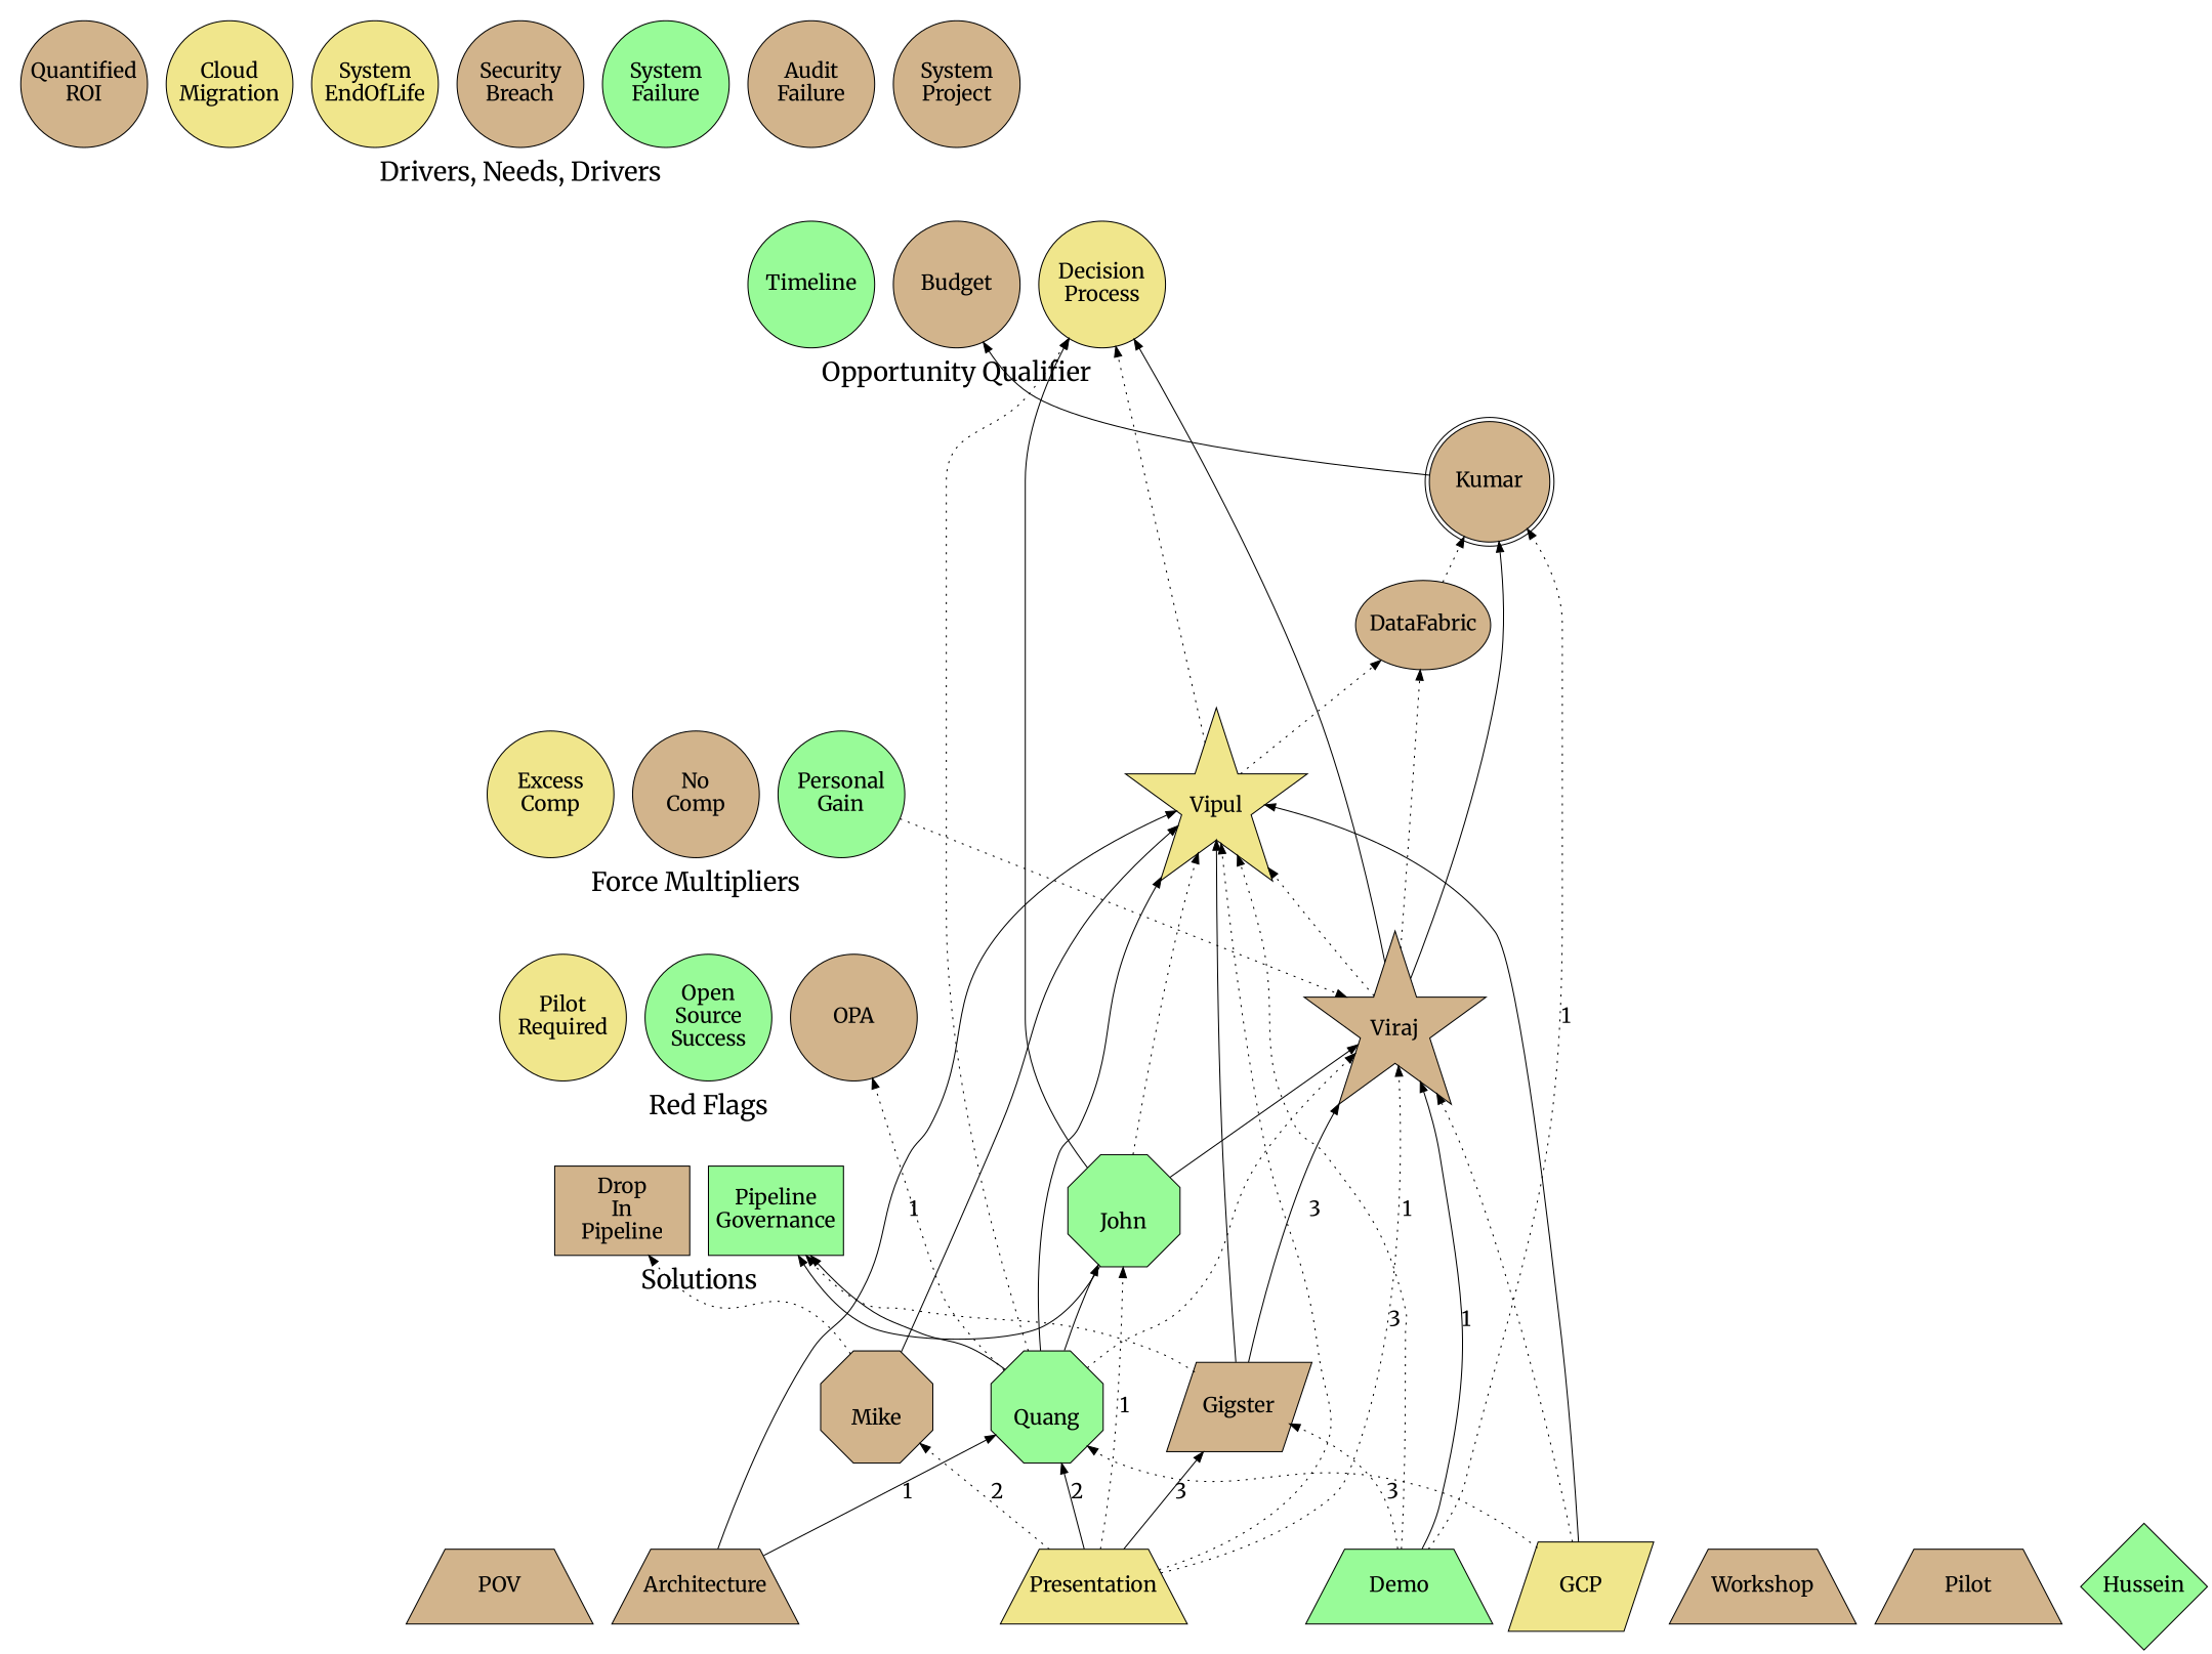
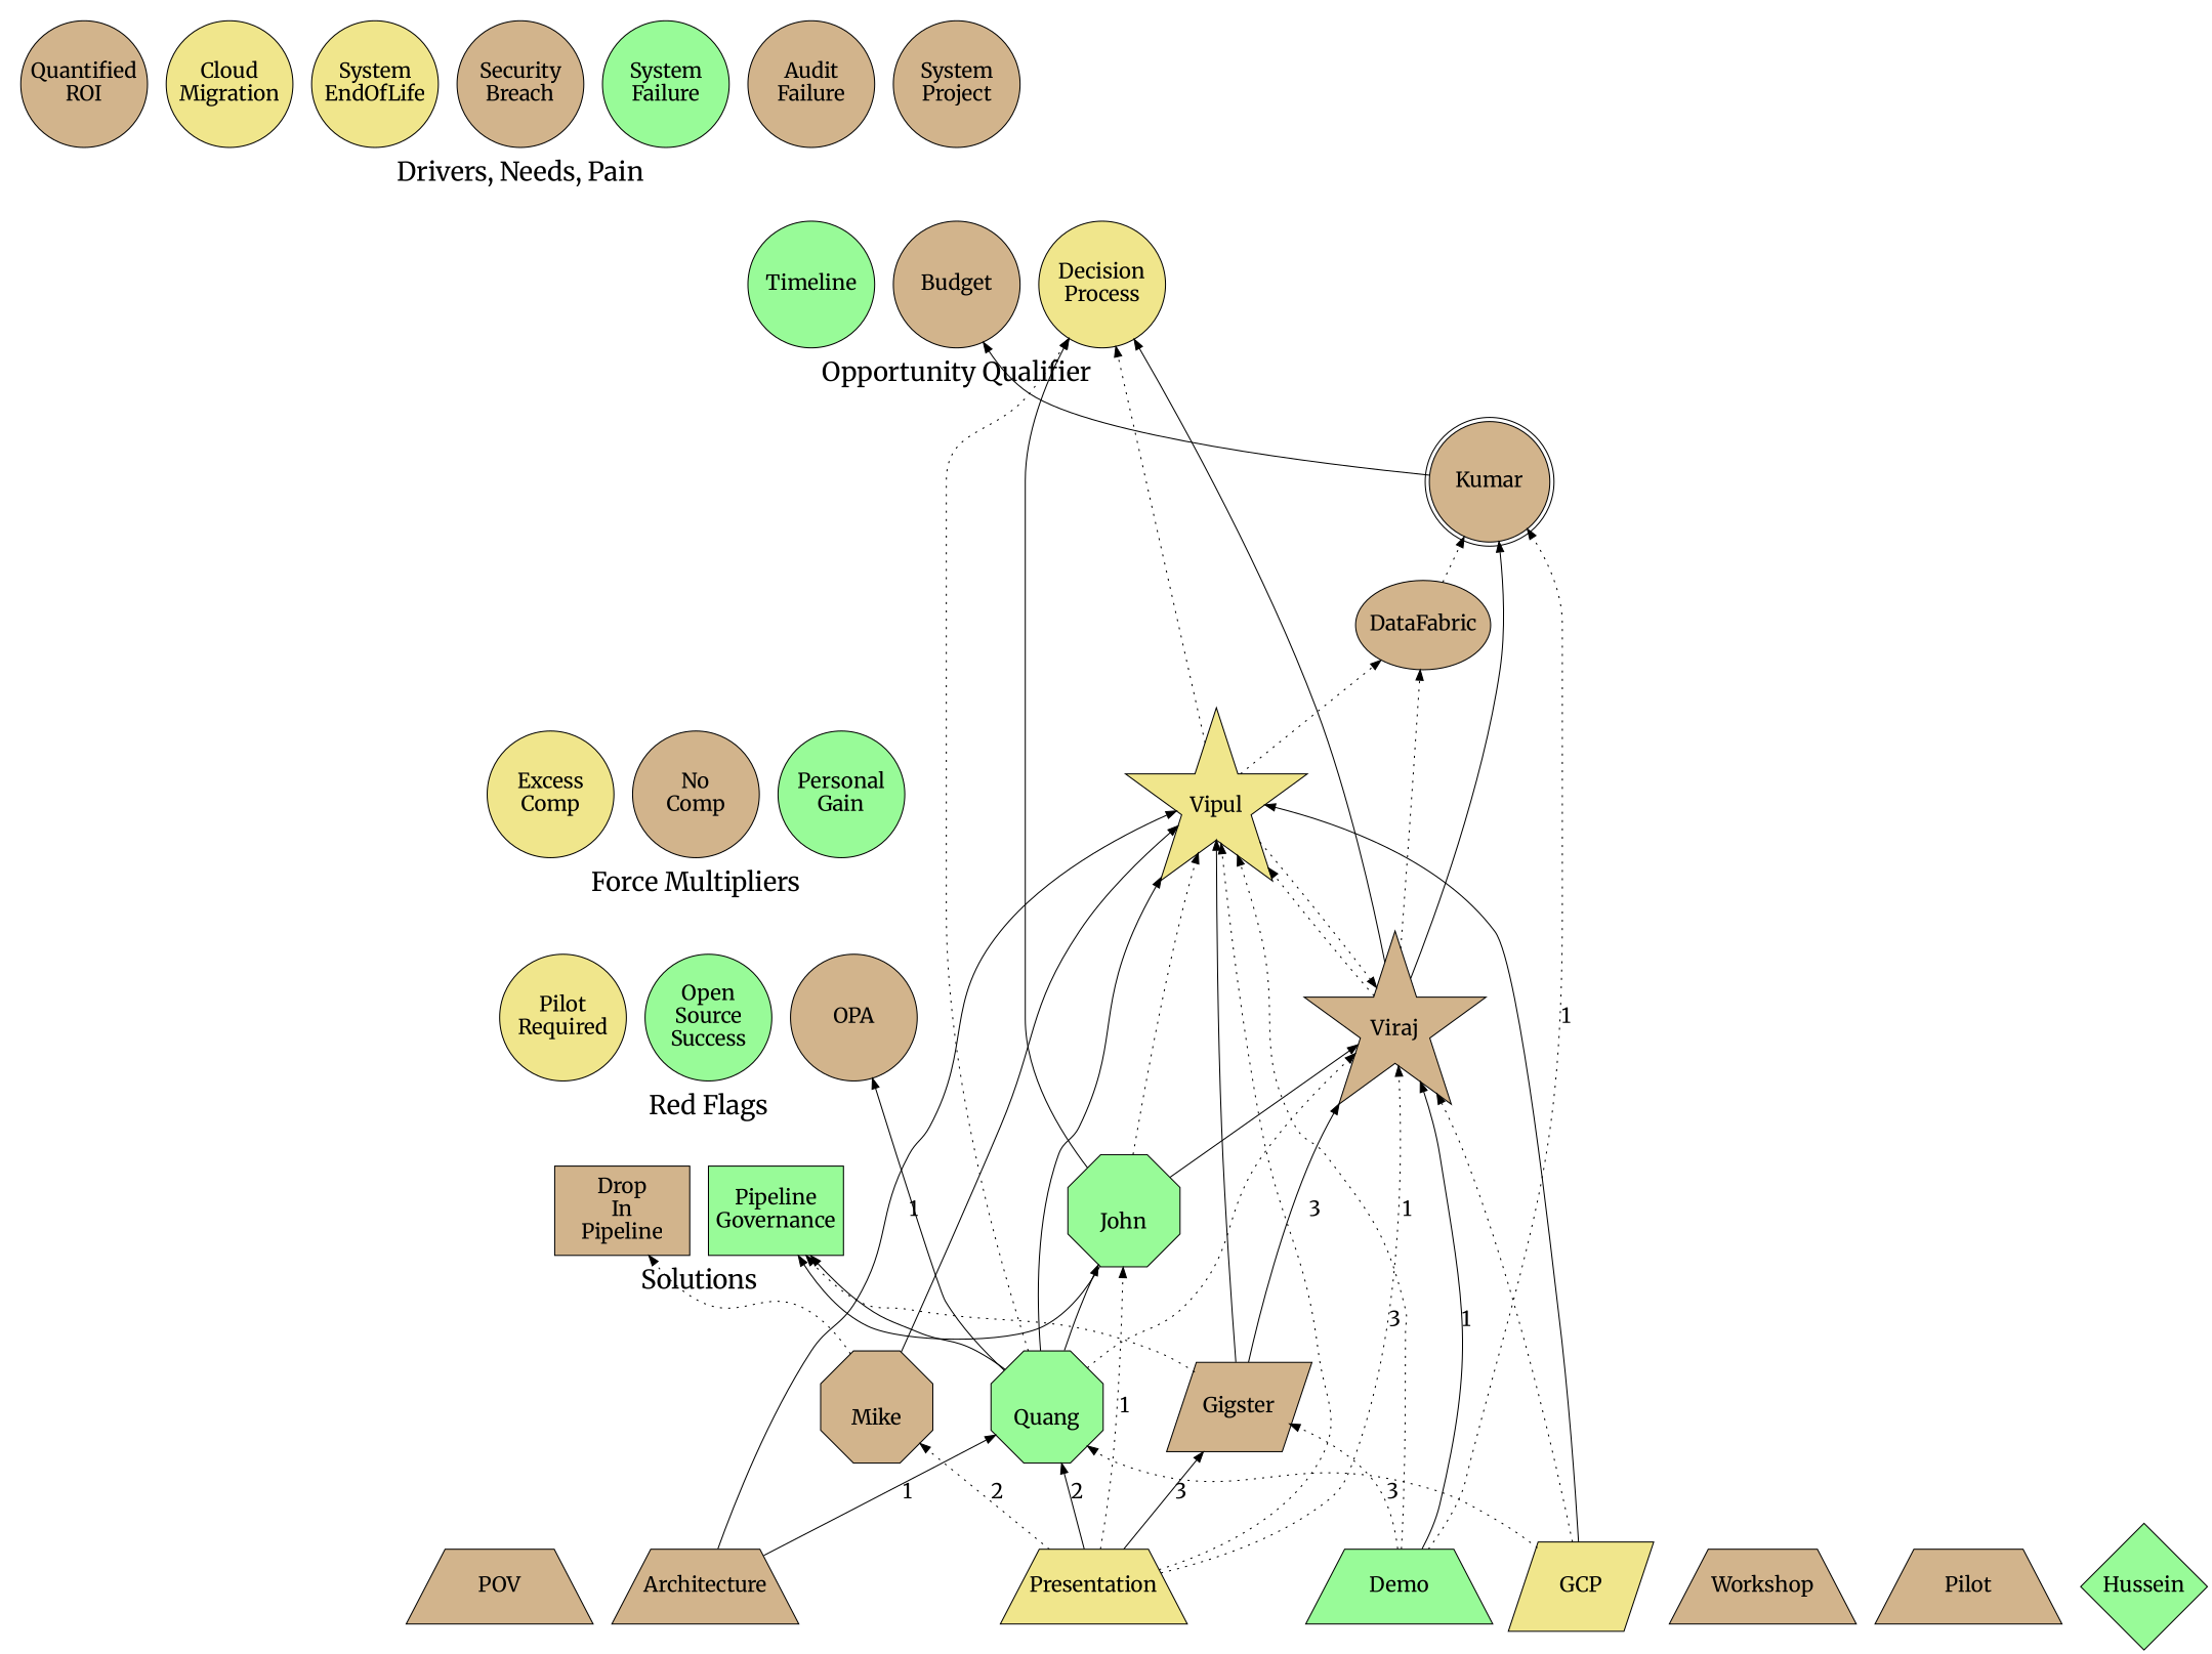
  digraph {
    fontname=Merriweather
    fontsize=25
    penwidth=0
    rankdir=BT
    node [fillcolor=tan fixedsize=true fontname=Merriweather fontsize=20 shape=circle style=filled]
    edge [fontname=Merriweather fontsize=20 style=dotted]
    n1 [fillcolor=palegreen height=1.2 label="Pipeline\nGovernance" shape=box width=1.8]
    n2 [height=1.2 label="Drop\nIn\nPipeline" shape=box width=1.8]
    n3 [fillcolor=palegreen height=1.7 label="Personal\nGain" width=1.7]
    n4 [height=1.7 label="No\nComp" width=1.7]
    n5 [fillcolor=khaki height=1.7 label="Excess\nComp" width=1.7]
    n6 [height=1.7 label=OPA width=1.7]
    n7 [fillcolor=palegreen height=1.7 label="Open\nSource\nSuccess" width=1.7]
    n8 [fillcolor=khaki height=1.7 label="Pilot\nRequired" width=1.7]
    Budget [height=1.7 width=1.7]
    Timeline [fillcolor=palegreen height=1.7 width=1.7]
    n11 [fillcolor=khaki height=1.7 label="Decision\nProcess" width=1.7]
    n12 [height=1.7 label="System\nProject" width=1.7]
    n13 [height=1.7 label="Audit\nFailure" width=1.7]
    n14 [fillcolor=palegreen height=1.7 label="System\nFailure" width=1.7]
    n15 [height=1.7 label="Security\nBreach" width=1.7]
    n16 [fillcolor=khaki height=1.7 label="System\nEndOfLife" width=1.7]
    n17 [fillcolor=khaki height=1.7 label="Cloud\nMigration" width=1.7]
    n18 [height=1.7 label="Quantified\nROI" width=1.7]
    n19 [fillcolor=khaki height=1.0 label=Presentation shape=trapezium width=2.5]
    n20 [fillcolor=palegreen height=1.0 label=Demo shape=trapezium width=2.5]
    n21 [height=1.0 label=POV shape=trapezium width=2.5]
    Workshop [height=1.0 shape=trapezium width=2.5]
    Pilot [height=1.0 shape=trapezium width=2.5]
    n24 [height=1.0 label=Architecture shape=trapezium width=2.5]
    n25 [height=2.3 label="\nViraj" shape=star width=2.3]
    n26 [fillcolor=khaki height=2.3 label="\nVipul" shape=star width=2.3]
    n27 [fillcolor=palegreen height=1.5 label="\nQuang" shape=octagon width=1.5]
    n28 [fillcolor=palegreen height=1.5 label="\nJohn" shape=octagon width=1.5]
    n29 [height=1.5 label="\nMike" shape=octagon width=1.5]
    n30 [height=1.2 label=Gigster shape=parallelogram width=1.8]
    n31 [height=1.5 label=Kumar shape=doublecircle width=1.5]
    n32 [height=1.2 label=DataFabric shape=oval width=1.8]
    n33 [fillcolor=palegreen height=1.7 label=Hussein shape=diamond width=1.7]
    n34 [fillcolor=khaki height=1.2 label=GCP shape=parallelogram width=1.8]
    subgraph cluster_1 {
      label=Solutions
      subgraph sub_2 {
        label=Solutions
        rank=same
        n1
        n2
      }
    }
    subgraph cluster_3 {
      label="Force Multipliers"
      subgraph sub_4 {
        label="Force Multipliers"
        rank=same
        n3
        n4
        n5
      }
    }
    subgraph cluster_5 {
      label="Red Flags"
      subgraph sub_6 {
        label="Red Flags"
        rank=same
        n6
        n7
        n8
      }
    }
    subgraph cluster_7 {
      label="Opportunity Qualifier"
      subgraph sub_8 {
        label="Opportunity Qualifier"
        rank=same
        Budget
        Timeline
        n11
      }
    }
    subgraph cluster_9 {
-     label="Drivers, Needs, Drivers"
+     label="Drivers, Needs, Pain"
      n18
      subgraph sub_10 {
        label="Drivers, Needs, Pain"
        rank=same
        n12
        n13
        n14
        n15
        n16
        n17
      }
    }
    subgraph sub_11 {
      label="SE Activities"
      n24
      subgraph sub_12 {
        label="SE Activities"
        rank=same
        n19
        n20
        n21
        Workshop
        Pilot
      }
    }
    n1 -> n6 [style=invis]
    n2 -> n7 [style=invis]
    n3 -> Budget [style=invis]
    n3 -> Timeline [style=invis]
    n3 -> n11 [style=invis]
    n7 -> n3 [style=invis]
    n8 -> n3 [style=invis]
    Budget -> n12 [style=invis]
    n19 -> n1 [style=invis]
    n19 -> n2 [style=invis]
    n19 -> n25 [label=3]
    n19 -> n26 [label=3]
    n19 -> n27 [label=2 style=solid]
    n19 -> n28 [label=1]
    n19 -> n29 [label=2]
    n19 -> n30 [label=3 style=solid]
    n20 -> n1 [style=invis]
    n20 -> n25 [label=1 style=solid]
    n20 -> n26 [label=1]
    n20 -> n30 [label=3]
    n20 -> n31 [label=1]
    n21 -> n1 [style=invis]
    n24 -> n1 [style=invis]
    n24 -> n2 [style=invis]
    n24 -> n26 [label=1 style=solid]
    n24 -> n27 [label=1 style=solid]
    n25 -> n11 [style=solid]
    n25 -> n26
    n25 -> n31 [style=solid]
    n25 -> n32
    n26 -> n11
-   n3 -> n25
+   n26 -> n25
    n26 -> n32
    n27 -> n1 [style=solid]
-   n27 -> n6
+   n27 -> n6 [style=solid]
    n27 -> n11
    n27 -> n25
    n27 -> n26 [style=solid]
    n27 -> n28 [style=solid]
    n28 -> n1 [style=solid]
    n28 -> n11 [style=solid]
    n28 -> n25 [style=solid]
    n28 -> n26
    n29 -> n2
    n29 -> n26 [style=solid]
    n30 -> n1
    n30 -> n25 [style=solid]
    n30 -> n26 [style=solid]
    n31 -> Budget [style=solid]
    n32 -> n31
    n34 -> n25
    n34 -> n26 [style=solid]
    n34 -> n27
  }
